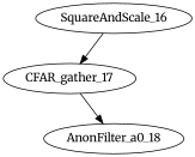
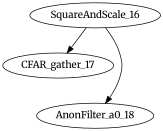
  digraph {
    fontname=Merriweather
    node [fontname=Merriweather peek=64 peekType=float pop=64 popType=float push=64 pushType=float]
    edge [fontname=Merriweather]
    n1 [codeSize="73 b" label=SquareAndScale_16 peekType=complex popType=complex stackSize="544 b" work=361]
    n2 [codeSize="354 b" label=CFAR_gather_17 peek=640 stackSize="128 b" work=202]
    n3 [codeSize="16 b" label=AnonFilter_a0_18 push=0 pushType=void stackSize="0 b" work=6]
    n1 -> n2
-   n2 -> n3
+   n1 -> n3
  }
